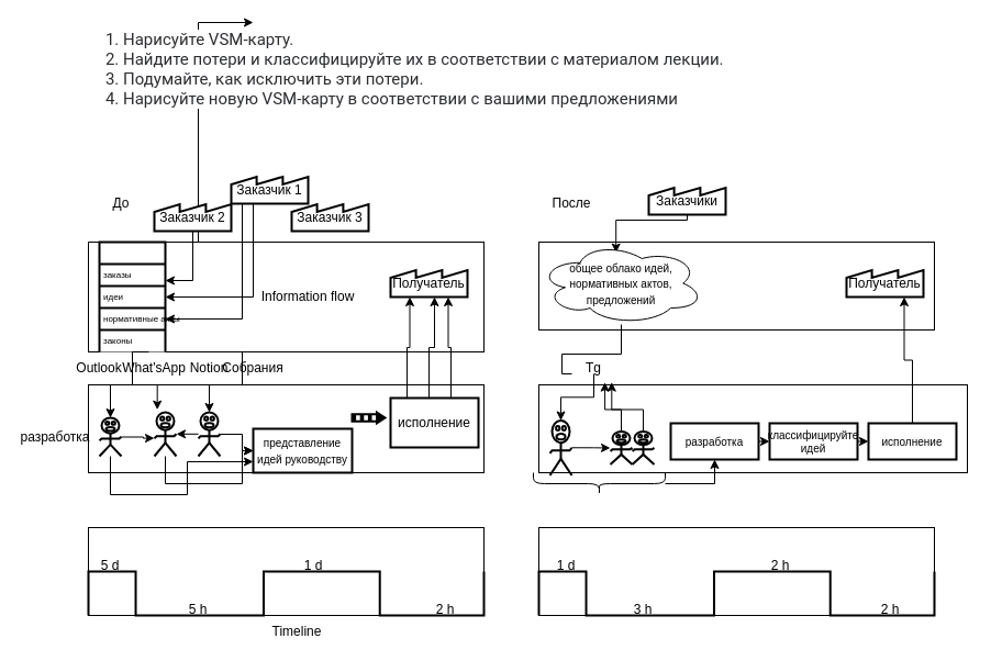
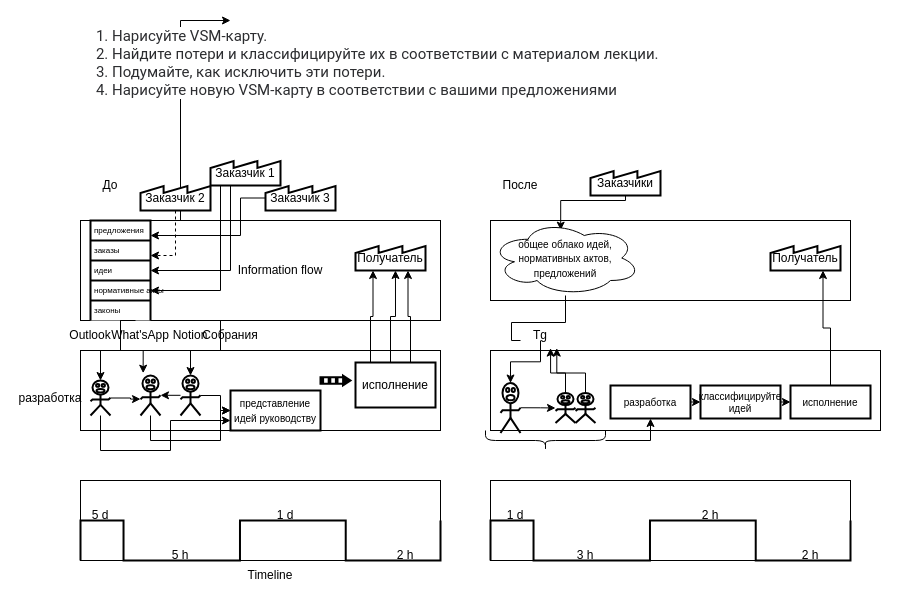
  <mxCell id="0" />
  <mxCell id="1" parent="0" />
  <mxCell id="2" style="edgeStyle=orthogonalEdgeStyle;rounded=0;orthogonalLoop=1;jettySize=auto;html=1;entryX=0;entryY=0.5;entryDx=0;entryDy=0;fontFamily=Helvetica;fontSize=12;fontColor=default;exitX=0;exitY=0.5;exitDx=0;exitDy=0;" parent="1" edge="1"><mxGeometry relative="1" as="geometry"><Array as="points"><mxPoint x="180" y="220" /><mxPoint x="180" y="20" /></Array><mxPoint x="220" y="365" as="sourcePoint" /><mxPoint x="230" y="20" as="targetPoint" /></mxGeometry></mxCell>
  <mxCell id="3" value="&lt;ol style=&quot;box-sizing: border-box; margin-top: 0px; margin-bottom: 10px; color: rgb(44, 45, 48); font-family: Roboto, &amp;quot;San Francisco&amp;quot;, &amp;quot;Helvetica Neue&amp;quot;, Helvetica, Arial; font-size: 15px; font-style: normal; font-variant-ligatures: normal; font-variant-caps: normal; font-weight: 400; letter-spacing: normal; orphans: 2; text-align: start; text-indent: 0px; text-transform: none; widows: 2; word-spacing: 0px; -webkit-text-stroke-width: 0px; background-color: rgb(255, 255, 255); text-decoration-thickness: initial; text-decoration-style: initial; text-decoration-color: initial;&quot;&gt;&lt;li style=&quot;box-sizing: border-box;&quot;&gt;Нарисуйте VSM-карту.&lt;/li&gt;&lt;li style=&quot;box-sizing: border-box;&quot;&gt;Найдите потери и классифицируйте их в соответствии с материалом лекции.&lt;/li&gt;&lt;li style=&quot;box-sizing: border-box;&quot;&gt;Подумайте, как исключить эти потери.&lt;/li&gt;&lt;li style=&quot;box-sizing: border-box;&quot;&gt;Нарисуйте новую VSM-карту в соответствии с вашими предложениями&lt;/li&gt;&lt;/ol&gt;" style="text;whiteSpace=wrap;html=1;" vertex="1" parent="1"><mxGeometry x="70" y="20" width="640" height="80" as="geometry" /></mxCell>
  <mxCell id="4" value="" style="rounded=0;whiteSpace=wrap;html=1;" vertex="1" parent="1"><mxGeometry x="80" y="220" width="360" height="100" as="geometry" /></mxCell>
  <mxCell id="5" value="" style="rounded=0;whiteSpace=wrap;html=1;" vertex="1" parent="1"><mxGeometry x="80" y="350" width="360" height="80" as="geometry" /></mxCell>
  <mxCell id="6" value="" style="rounded=0;whiteSpace=wrap;html=1;" vertex="1" parent="1"><mxGeometry x="80" y="480" width="360" height="80" as="geometry" /></mxCell>
  <mxCell id="7" value="" style="rounded=0;whiteSpace=wrap;html=1;" vertex="1" parent="1"><mxGeometry x="490" y="220" width="360" height="80" as="geometry" /></mxCell>
  <mxCell id="8" value="" style="rounded=0;whiteSpace=wrap;html=1;" vertex="1" parent="1"><mxGeometry x="490" y="350" width="390" height="80" as="geometry" /></mxCell>
  <mxCell id="9" value="" style="rounded=0;whiteSpace=wrap;html=1;" vertex="1" parent="1"><mxGeometry x="490" y="480" width="360" height="80" as="geometry" /></mxCell>
  <mxCell id="10" value="После" style="text;html=1;strokeColor=none;fillColor=none;align=center;verticalAlign=middle;whiteSpace=wrap;rounded=0;" vertex="1" parent="1"><mxGeometry x="490" y="170" width="60" height="30" as="geometry" /></mxCell>
  <mxCell id="11" value="До" style="text;html=1;strokeColor=none;fillColor=none;align=center;verticalAlign=middle;whiteSpace=wrap;rounded=0;" vertex="1" parent="1"><mxGeometry x="80" y="170" width="60" height="30" as="geometry" /></mxCell>
  <mxCell id="12" value="Information flow" style="text;html=1;strokeColor=none;fillColor=none;align=center;verticalAlign=middle;whiteSpace=wrap;rounded=0;" vertex="1" parent="1"><mxGeometry x="225" y="255" width="110" height="30" as="geometry" /></mxCell>
  <mxCell id="13" value="Timeline" style="text;html=1;strokeColor=none;fillColor=none;align=center;verticalAlign=middle;whiteSpace=wrap;rounded=0;" vertex="1" parent="1"><mxGeometry x="240" y="560" width="60" height="30" as="geometry" /></mxCell>
- <mxCell id="14" style="edgeStyle=orthogonalEdgeStyle;rounded=0;orthogonalLoop=1;jettySize=auto;html=1;entryX=1;entryY=0.75;entryDx=0;entryDy=0;" edge="1" parent="1" source="15" target="36"><mxGeometry relative="1" as="geometry" /></mxCell>
+ <mxCell id="14" style="edgeStyle=orthogonalEdgeStyle;rounded=0;orthogonalLoop=1;jettySize=auto;html=1;entryX=1;entryY=0.75;entryDx=0;entryDy=0;dashed=1;" edge="1" parent="1" source="15" target="36"><mxGeometry relative="1" as="geometry" /></mxCell>
  <mxCell id="15" value="Заказчик 2" style="strokeWidth=2;html=1;shape=mxgraph.lean_mapping.outside_sources;whiteSpace=wrap;align=center;" vertex="1" parent="1"><mxGeometry x="140" y="185" width="70" height="25" as="geometry" /></mxCell>
  <mxCell id="16" value="Получатель" style="strokeWidth=2;html=1;shape=mxgraph.lean_mapping.outside_sources;whiteSpace=wrap;align=center;" vertex="1" parent="1"><mxGeometry x="355" y="245" width="70" height="25" as="geometry" /></mxCell>
  <mxCell id="17" style="edgeStyle=orthogonalEdgeStyle;rounded=0;orthogonalLoop=1;jettySize=auto;html=1;exitX=0.5;exitY=1;exitDx=0;exitDy=0;entryX=0.468;entryY=0.129;entryDx=0;entryDy=0;entryPerimeter=0;fontSize=10;" edge="1" parent="1" source="18" target="60"><mxGeometry relative="1" as="geometry"><Array as="points"><mxPoint x="625" y="200" /><mxPoint x="560" y="200" /></Array></mxGeometry></mxCell>
  <mxCell id="18" value="Заказчики" style="strokeWidth=2;html=1;shape=mxgraph.lean_mapping.outside_sources;whiteSpace=wrap;align=center;" vertex="1" parent="1"><mxGeometry x="590" y="170" width="70" height="25" as="geometry" /></mxCell>
  <mxCell id="19" value="Получатель" style="strokeWidth=2;html=1;shape=mxgraph.lean_mapping.outside_sources;whiteSpace=wrap;align=center;" vertex="1" parent="1"><mxGeometry x="770" y="245" width="70" height="25" as="geometry" /></mxCell>
  <mxCell id="20" style="edgeStyle=orthogonalEdgeStyle;rounded=0;orthogonalLoop=1;jettySize=auto;html=1;entryX=0;entryY=0.59;entryDx=0;entryDy=0;entryPerimeter=0;" edge="1" parent="1" source="22" target="24"><mxGeometry relative="1" as="geometry" /></mxCell>
  <mxCell id="21" style="edgeStyle=orthogonalEdgeStyle;rounded=0;orthogonalLoop=1;jettySize=auto;html=1;entryX=0;entryY=0.75;entryDx=0;entryDy=0;" edge="1" parent="1" source="22" target="49"><mxGeometry relative="1" as="geometry"><Array as="points"><mxPoint x="100" y="450" /><mxPoint x="170" y="450" /><mxPoint x="170" y="420" /></Array></mxGeometry></mxCell>
  <mxCell id="22" value="" style="verticalLabelPosition=bottom;html=1;verticalAlign=top;strokeWidth=2;shape=mxgraph.lean_mapping.verbal;pointerEvents=1;" vertex="1" parent="1"><mxGeometry x="90" y="380" width="20" height="35" as="geometry" /></mxCell>
  <mxCell id="23" style="edgeStyle=orthogonalEdgeStyle;rounded=0;orthogonalLoop=1;jettySize=auto;html=1;entryX=0;entryY=0.5;entryDx=0;entryDy=0;" edge="1" parent="1" source="24" target="49"><mxGeometry relative="1" as="geometry"><Array as="points"><mxPoint x="150" y="440" /><mxPoint x="220" y="440" /><mxPoint x="220" y="410" /></Array></mxGeometry></mxCell>
  <mxCell id="24" value="" style="verticalLabelPosition=bottom;html=1;verticalAlign=top;strokeWidth=2;shape=mxgraph.lean_mapping.verbal;pointerEvents=1;" vertex="1" parent="1"><mxGeometry x="140" y="375" width="20" height="40" as="geometry" /></mxCell>
  <mxCell id="25" value="" style="edgeStyle=orthogonalEdgeStyle;rounded=0;orthogonalLoop=1;jettySize=auto;html=1;entryX=1;entryY=0.495;entryDx=0;entryDy=0;entryPerimeter=0;" edge="1" parent="1" source="27" target="24"><mxGeometry relative="1" as="geometry"><Array as="points"><mxPoint x="160" y="395" /></Array></mxGeometry></mxCell>
  <mxCell id="26" style="edgeStyle=orthogonalEdgeStyle;rounded=0;orthogonalLoop=1;jettySize=auto;html=1;entryX=0;entryY=0.5;entryDx=0;entryDy=0;" edge="1" parent="1" source="27" target="49"><mxGeometry relative="1" as="geometry" /></mxCell>
  <mxCell id="27" value="" style="verticalLabelPosition=bottom;html=1;verticalAlign=top;strokeWidth=2;shape=mxgraph.lean_mapping.verbal;pointerEvents=1;" vertex="1" parent="1"><mxGeometry x="180" y="375" width="20" height="40" as="geometry" /></mxCell>
+ <mxCell id="28" style="edgeStyle=orthogonalEdgeStyle;rounded=0;orthogonalLoop=1;jettySize=auto;html=1;entryX=1;entryY=0.75;entryDx=0;entryDy=0;" edge="1" parent="1" source="29" target="35"><mxGeometry relative="1" as="geometry"><Array as="points"><mxPoint x="240" y="197" /><mxPoint x="240" y="235" /></Array></mxGeometry></mxCell>
  <mxCell id="29" value="Заказчик 3" style="strokeWidth=2;html=1;shape=mxgraph.lean_mapping.outside_sources;whiteSpace=wrap;align=center;" vertex="1" parent="1"><mxGeometry x="265" y="185" width="70" height="25" as="geometry" /></mxCell>
  <mxCell id="30" style="edgeStyle=orthogonalEdgeStyle;rounded=0;orthogonalLoop=1;jettySize=auto;html=1;entryX=1;entryY=0.5;entryDx=0;entryDy=0;" edge="1" parent="1" source="32" target="38"><mxGeometry relative="1" as="geometry"><Array as="points"><mxPoint x="220" y="290" /></Array></mxGeometry></mxCell>
  <mxCell id="31" style="edgeStyle=orthogonalEdgeStyle;rounded=0;orthogonalLoop=1;jettySize=auto;html=1;entryX=1;entryY=0.5;entryDx=0;entryDy=0;" edge="1" parent="1" source="32" target="37"><mxGeometry relative="1" as="geometry"><Array as="points"><mxPoint x="230" y="270" /></Array></mxGeometry></mxCell>
  <mxCell id="32" value="Заказчик 1" style="strokeWidth=2;html=1;shape=mxgraph.lean_mapping.outside_sources;whiteSpace=wrap;align=center;" vertex="1" parent="1"><mxGeometry x="210" y="160" width="70" height="25" as="geometry" /></mxCell>
  <mxCell id="33" style="edgeStyle=orthogonalEdgeStyle;rounded=0;orthogonalLoop=1;jettySize=auto;html=1;exitX=0.5;exitY=1;exitDx=0;exitDy=0;" edge="1" parent="1" source="15" target="15"><mxGeometry relative="1" as="geometry" /></mxCell>
  <mxCell id="34" value="" style="strokeWidth=2;html=1;shape=mxgraph.lean_mapping.data_box;html=1;" vertex="1" parent="1"><mxGeometry x="90" y="220" width="60" height="100" as="geometry" /></mxCell>
+ <mxCell id="35" value="предложения" style="text;fontSize=8;spacingLeft=2;verticalAlign=middle;html=1;" vertex="1" parent="34"><mxGeometry width="60" height="20" as="geometry" /></mxCell>
  <mxCell id="36" value="заказы" style="text;fontSize=8;spacingLeft=2;verticalAlign=middle;html=1;" vertex="1" parent="34"><mxGeometry y="20" width="60" height="20" as="geometry" /></mxCell>
  <mxCell id="37" value="идеи" style="text;fontSize=8;spacingLeft=2;verticalAlign=middle;html=1;" vertex="1" parent="34"><mxGeometry y="40" width="60" height="20" as="geometry" /></mxCell>
  <mxCell id="38" value="нормативные акты" style="text;fontSize=8;spacingLeft=2;verticalAlign=middle;html=1;" vertex="1" parent="34"><mxGeometry y="60" width="60" height="20" as="geometry" /></mxCell>
  <mxCell id="39" value="законы" style="text;fontSize=8;spacingLeft=2;verticalAlign=middle;html=1;" vertex="1" parent="34"><mxGeometry y="80" width="60" height="20" as="geometry" /></mxCell>
  <mxCell id="40" style="edgeStyle=orthogonalEdgeStyle;rounded=0;orthogonalLoop=1;jettySize=auto;html=1;exitX=0.5;exitY=1;exitDx=0;exitDy=0;entryX=0.5;entryY=0;entryDx=0;entryDy=0;entryPerimeter=0;" edge="1" parent="1" source="39" target="22"><mxGeometry relative="1" as="geometry" /></mxCell>
  <mxCell id="41" style="edgeStyle=orthogonalEdgeStyle;rounded=0;orthogonalLoop=1;jettySize=auto;html=1;exitX=0.5;exitY=1;exitDx=0;exitDy=0;entryX=0.133;entryY=-0.058;entryDx=0;entryDy=0;entryPerimeter=0;" edge="1" parent="1" source="39" target="24"><mxGeometry relative="1" as="geometry"><Array as="points"><mxPoint x="120" y="350" /><mxPoint x="143" y="350" /></Array></mxGeometry></mxCell>
  <mxCell id="42" style="edgeStyle=orthogonalEdgeStyle;rounded=0;orthogonalLoop=1;jettySize=auto;html=1;exitX=0.75;exitY=1;exitDx=0;exitDy=0;entryX=0.5;entryY=0;entryDx=0;entryDy=0;entryPerimeter=0;" edge="1" parent="1" source="39" target="27"><mxGeometry relative="1" as="geometry"><Array as="points"><mxPoint x="120" y="320" /><mxPoint x="120" y="350" /><mxPoint x="190" y="350" /></Array></mxGeometry></mxCell>
  <mxCell id="43" value="" style="verticalLabelPosition=bottom;html=1;verticalAlign=top;strokeWidth=2;shape=mxgraph.lean_mapping.timeline2;dx1=0;dy1=1;dx2=0;dy2=0;dx3=43.034;dy3=1;dx4=159.483;dy4=0;dx5=265.23;dy5=0.956;dy6=0.002;" vertex="1" parent="1"><mxGeometry x="80" y="520" width="360" height="40" as="geometry" /></mxCell>
  <mxCell id="44" value="" style="verticalLabelPosition=bottom;html=1;verticalAlign=top;strokeWidth=2;shape=mxgraph.lean_mapping.push_arrow;" vertex="1" parent="1"><mxGeometry x="320" y="375" width="30" height="10" as="geometry" /></mxCell>
  <mxCell id="45" style="edgeStyle=orthogonalEdgeStyle;rounded=0;orthogonalLoop=1;jettySize=auto;html=1;entryX=0.571;entryY=1;entryDx=0;entryDy=0;entryPerimeter=0;" edge="1" parent="1" source="48" target="16"><mxGeometry relative="1" as="geometry"><Array as="points"><mxPoint x="390" y="316" /><mxPoint x="395" y="316" /></Array></mxGeometry></mxCell>
  <mxCell id="46" style="edgeStyle=orthogonalEdgeStyle;rounded=0;orthogonalLoop=1;jettySize=auto;html=1;exitX=0.25;exitY=0;exitDx=0;exitDy=0;entryX=0.25;entryY=1;entryDx=0;entryDy=0;" edge="1" parent="1" source="48" target="16"><mxGeometry relative="1" as="geometry"><Array as="points"><mxPoint x="370" y="362" /><mxPoint x="370" y="316" /><mxPoint x="372" y="316" /></Array></mxGeometry></mxCell>
  <mxCell id="47" style="edgeStyle=orthogonalEdgeStyle;rounded=0;orthogonalLoop=1;jettySize=auto;html=1;exitX=0.75;exitY=0;exitDx=0;exitDy=0;entryX=0.75;entryY=1;entryDx=0;entryDy=0;" edge="1" parent="1" source="48" target="16"><mxGeometry relative="1" as="geometry"><Array as="points"><mxPoint x="410" y="362" /><mxPoint x="410" y="316" /><mxPoint x="408" y="316" /></Array></mxGeometry></mxCell>
  <mxCell id="48" value="исполнение" style="strokeWidth=2;html=1;shape=mxgraph.lean_mapping.schedule;whiteSpace=wrap;align=center;" vertex="1" parent="1"><mxGeometry x="355" y="362" width="80" height="45" as="geometry" /></mxCell>
  <mxCell id="49" value="&lt;font style=&quot;font-size: 10px;&quot;&gt;представление идей руководству&lt;/font&gt;" style="strokeWidth=2;html=1;shape=mxgraph.lean_mapping.schedule;whiteSpace=wrap;align=center;" vertex="1" parent="1"><mxGeometry x="230" y="390" width="90" height="40" as="geometry" /></mxCell>
  <mxCell id="50" value="Outlook" style="text;html=1;strokeColor=none;fillColor=none;align=center;verticalAlign=middle;whiteSpace=wrap;rounded=0;" vertex="1" parent="1"><mxGeometry x="70" y="330" width="40" height="10" as="geometry" /></mxCell>
  <mxCell id="51" value="What'sApp" style="text;html=1;strokeColor=none;fillColor=none;align=center;verticalAlign=middle;whiteSpace=wrap;rounded=0;" vertex="1" parent="1"><mxGeometry x="120" y="330" width="40" height="10" as="geometry" /></mxCell>
  <mxCell id="52" value="Notion" style="text;html=1;strokeColor=none;fillColor=none;align=center;verticalAlign=middle;whiteSpace=wrap;rounded=0;" vertex="1" parent="1"><mxGeometry x="170" y="330" width="40" height="10" as="geometry" /></mxCell>
  <mxCell id="53" value="Собрания" style="text;html=1;strokeColor=none;fillColor=none;align=center;verticalAlign=middle;whiteSpace=wrap;rounded=0;" vertex="1" parent="1"><mxGeometry x="210" y="330" width="40" height="10" as="geometry" /></mxCell>
  <mxCell id="54" value="5 d" style="text;html=1;strokeColor=none;fillColor=none;align=center;verticalAlign=middle;whiteSpace=wrap;rounded=0;" vertex="1" parent="1"><mxGeometry x="80" y="510" width="40" height="10" as="geometry" /></mxCell>
  <mxCell id="55" value="5 h" style="text;html=1;strokeColor=none;fillColor=none;align=center;verticalAlign=middle;whiteSpace=wrap;rounded=0;" vertex="1" parent="1"><mxGeometry x="160" y="550" width="40" height="10" as="geometry" /></mxCell>
  <mxCell id="56" value="1 d" style="text;html=1;strokeColor=none;fillColor=none;align=center;verticalAlign=middle;whiteSpace=wrap;rounded=0;" vertex="1" parent="1"><mxGeometry x="265" y="510" width="40" height="10" as="geometry" /></mxCell>
  <mxCell id="57" value="разработка" style="text;html=1;strokeColor=none;fillColor=none;align=center;verticalAlign=middle;whiteSpace=wrap;rounded=0;" vertex="1" parent="1"><mxGeometry x="20" y="382.5" width="60" height="30" as="geometry" /></mxCell>
  <mxCell id="58" value="2 h" style="text;html=1;strokeColor=none;fillColor=none;align=center;verticalAlign=middle;whiteSpace=wrap;rounded=0;" vertex="1" parent="1"><mxGeometry x="385" y="550" width="40" height="10" as="geometry" /></mxCell>
  <mxCell id="59" style="edgeStyle=orthogonalEdgeStyle;rounded=0;orthogonalLoop=1;jettySize=auto;html=1;fontSize=10;entryX=0.5;entryY=0;entryDx=0;entryDy=0;entryPerimeter=0;startArrow=none;" edge="1" parent="1" target="62"><mxGeometry relative="1" as="geometry"><mxPoint x="510.034" y="410" as="sourcePoint" /><Array as="points" /></mxGeometry></mxCell>
  <mxCell id="60" value="&lt;font style=&quot;font-size: 10px;&quot;&gt;общее облако идей, нормативных актов, предложений&lt;/font&gt;" style="ellipse;shape=cloud;whiteSpace=wrap;html=1;" vertex="1" parent="1"><mxGeometry x="490" y="220" width="150" height="75" as="geometry" /></mxCell>
  <mxCell id="61" style="edgeStyle=orthogonalEdgeStyle;rounded=0;orthogonalLoop=1;jettySize=auto;html=1;exitX=1;exitY=0.495;exitDx=0;exitDy=0;exitPerimeter=0;fontSize=10;" edge="1" parent="1" source="62" target="64"><mxGeometry relative="1" as="geometry" /></mxCell>
  <mxCell id="62" value="" style="verticalLabelPosition=bottom;html=1;verticalAlign=top;strokeWidth=2;shape=mxgraph.lean_mapping.verbal;pointerEvents=1;fontSize=10;" vertex="1" parent="1"><mxGeometry x="500" y="382.5" width="20" height="50" as="geometry" /></mxCell>
  <mxCell id="63" style="edgeStyle=orthogonalEdgeStyle;rounded=0;orthogonalLoop=1;jettySize=auto;html=1;exitX=0.5;exitY=0;exitDx=0;exitDy=0;exitPerimeter=0;entryX=0.154;entryY=-0.03;entryDx=0;entryDy=0;entryPerimeter=0;fontSize=10;" edge="1" parent="1" source="64" target="8"><mxGeometry relative="1" as="geometry" /></mxCell>
  <mxCell id="64" value="" style="verticalLabelPosition=bottom;html=1;verticalAlign=top;strokeWidth=2;shape=mxgraph.lean_mapping.verbal;pointerEvents=1;fontSize=10;" vertex="1" parent="1"><mxGeometry x="555" y="392.5" width="20" height="30" as="geometry" /></mxCell>
  <mxCell id="65" style="edgeStyle=orthogonalEdgeStyle;rounded=0;orthogonalLoop=1;jettySize=auto;html=1;entryX=0.17;entryY=-0.03;entryDx=0;entryDy=0;entryPerimeter=0;fontSize=10;" edge="1" parent="1" source="66" target="8"><mxGeometry relative="1" as="geometry" /></mxCell>
  <mxCell id="66" value="" style="verticalLabelPosition=bottom;html=1;verticalAlign=top;strokeWidth=2;shape=mxgraph.lean_mapping.verbal;pointerEvents=1;fontSize=10;" vertex="1" parent="1"><mxGeometry x="575" y="392.5" width="20" height="30" as="geometry" /></mxCell>
  <mxCell id="67" style="edgeStyle=orthogonalEdgeStyle;rounded=0;orthogonalLoop=1;jettySize=auto;html=1;exitX=1;exitY=0.5;exitDx=0;exitDy=0;entryX=0;entryY=0.5;entryDx=0;entryDy=0;fontSize=10;" edge="1" parent="1" source="68" target="70"><mxGeometry relative="1" as="geometry" /></mxCell>
  <mxCell id="68" value="разработка" style="strokeWidth=2;html=1;shape=mxgraph.lean_mapping.schedule;whiteSpace=wrap;align=center;fontSize=10;" vertex="1" parent="1"><mxGeometry x="610" y="385" width="80" height="33" as="geometry" /></mxCell>
  <mxCell id="69" style="edgeStyle=orthogonalEdgeStyle;rounded=0;orthogonalLoop=1;jettySize=auto;html=1;exitX=1;exitY=0.5;exitDx=0;exitDy=0;entryX=0;entryY=0.5;entryDx=0;entryDy=0;fontSize=10;" edge="1" parent="1" source="70" target="72"><mxGeometry relative="1" as="geometry" /></mxCell>
  <mxCell id="70" value="классифицируйте идей" style="strokeWidth=2;html=1;shape=mxgraph.lean_mapping.schedule;whiteSpace=wrap;align=center;fontSize=10;" vertex="1" parent="1"><mxGeometry x="700" y="385" width="80" height="33" as="geometry" /></mxCell>
  <mxCell id="71" style="edgeStyle=orthogonalEdgeStyle;rounded=0;orthogonalLoop=1;jettySize=auto;html=1;entryX=0.75;entryY=1;entryDx=0;entryDy=0;fontSize=10;" edge="1" parent="1" source="72" target="19"><mxGeometry relative="1" as="geometry" /></mxCell>
  <mxCell id="72" value="исполнение" style="strokeWidth=2;html=1;shape=mxgraph.lean_mapping.schedule;whiteSpace=wrap;align=center;fontSize=10;" vertex="1" parent="1"><mxGeometry x="790" y="385" width="80" height="33" as="geometry" /></mxCell>
  <mxCell id="73" style="edgeStyle=orthogonalEdgeStyle;rounded=0;orthogonalLoop=1;jettySize=auto;html=1;entryX=0.5;entryY=0;entryDx=0;entryDy=0;entryPerimeter=0;fontSize=10;" edge="1" parent="1" source="74" target="62"><mxGeometry relative="1" as="geometry" /></mxCell>
  <mxCell id="74" value="Tg" style="text;html=1;strokeColor=none;fillColor=none;align=center;verticalAlign=middle;whiteSpace=wrap;rounded=0;" vertex="1" parent="1"><mxGeometry x="520" y="330" width="40" height="10" as="geometry" /></mxCell>
  <mxCell id="75" value="" style="edgeStyle=orthogonalEdgeStyle;rounded=0;orthogonalLoop=1;jettySize=auto;html=1;fontSize=10;endArrow=none;entryX=0;entryY=1;entryDx=0;entryDy=0;" edge="1" parent="1" source="60" target="74"><mxGeometry relative="1" as="geometry"><mxPoint x="565" y="295" as="sourcePoint" /><mxPoint x="510" y="326" as="targetPoint" /><Array as="points"><mxPoint x="565" y="322" /><mxPoint x="511" y="322" /><mxPoint x="511" y="340" /></Array></mxGeometry></mxCell>
  <mxCell id="76" style="edgeStyle=orthogonalEdgeStyle;rounded=0;orthogonalLoop=1;jettySize=auto;html=1;entryX=0.5;entryY=1;entryDx=0;entryDy=0;fontSize=10;" edge="1" parent="1" source="77" target="68"><mxGeometry relative="1" as="geometry" /></mxCell>
  <mxCell id="77" value="" style="shape=curlyBracket;whiteSpace=wrap;html=1;rounded=1;labelPosition=left;verticalLabelPosition=middle;align=right;verticalAlign=middle;fontSize=10;rotation=-90;" vertex="1" parent="1"><mxGeometry x="535" y="380" width="20" height="120" as="geometry" /></mxCell>
  <mxCell id="78" value="" style="verticalLabelPosition=bottom;html=1;verticalAlign=top;strokeWidth=2;shape=mxgraph.lean_mapping.timeline2;dx1=0;dy1=1;dx2=0;dy2=0;dx3=43.034;dy3=1;dx4=159.483;dy4=0;dx5=265.23;dy5=0.956;dy6=0.002;" vertex="1" parent="1"><mxGeometry x="490" y="520" width="360" height="40" as="geometry" /></mxCell>
  <mxCell id="79" value="1 d" style="text;html=1;strokeColor=none;fillColor=none;align=center;verticalAlign=middle;whiteSpace=wrap;rounded=0;" vertex="1" parent="1"><mxGeometry x="495" y="510" width="40" height="10" as="geometry" /></mxCell>
  <mxCell id="80" value="3 h" style="text;html=1;strokeColor=none;fillColor=none;align=center;verticalAlign=middle;whiteSpace=wrap;rounded=0;" vertex="1" parent="1"><mxGeometry x="565" y="550" width="40" height="10" as="geometry" /></mxCell>
  <mxCell id="81" value="2 h" style="text;html=1;strokeColor=none;fillColor=none;align=center;verticalAlign=middle;whiteSpace=wrap;rounded=0;" vertex="1" parent="1"><mxGeometry x="690" y="510" width="40" height="10" as="geometry" /></mxCell>
  <mxCell id="82" value="2 h" style="text;html=1;strokeColor=none;fillColor=none;align=center;verticalAlign=middle;whiteSpace=wrap;rounded=0;" vertex="1" parent="1"><mxGeometry x="790" y="550" width="40" height="10" as="geometry" /></mxCell>
